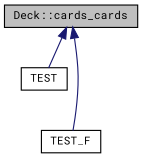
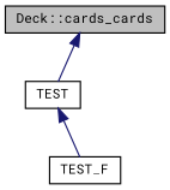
  digraph {
    fontname="Roboto Mono"
    rankdir=TB
    node [color=black fillcolor=white fontname="Roboto Mono" fontsize=10 shape=record style=filled]
    edge [color=midnightblue dir=back fontname="Roboto Mono" fontsize=10 labelfontname=Helvetica labelfontsize=10 style=solid]
    n1 [fillcolor=grey75 fontcolor=black height=0.2 label="Deck::cards_cards" width=0.4]
    n2 [height=0.2 label=TEST width=0.4]
    n3 [height=0.2 label=TEST_F width=0.4]
    n1 -> n2
-   n1 -> n3
+   n2 -> n3
  }
